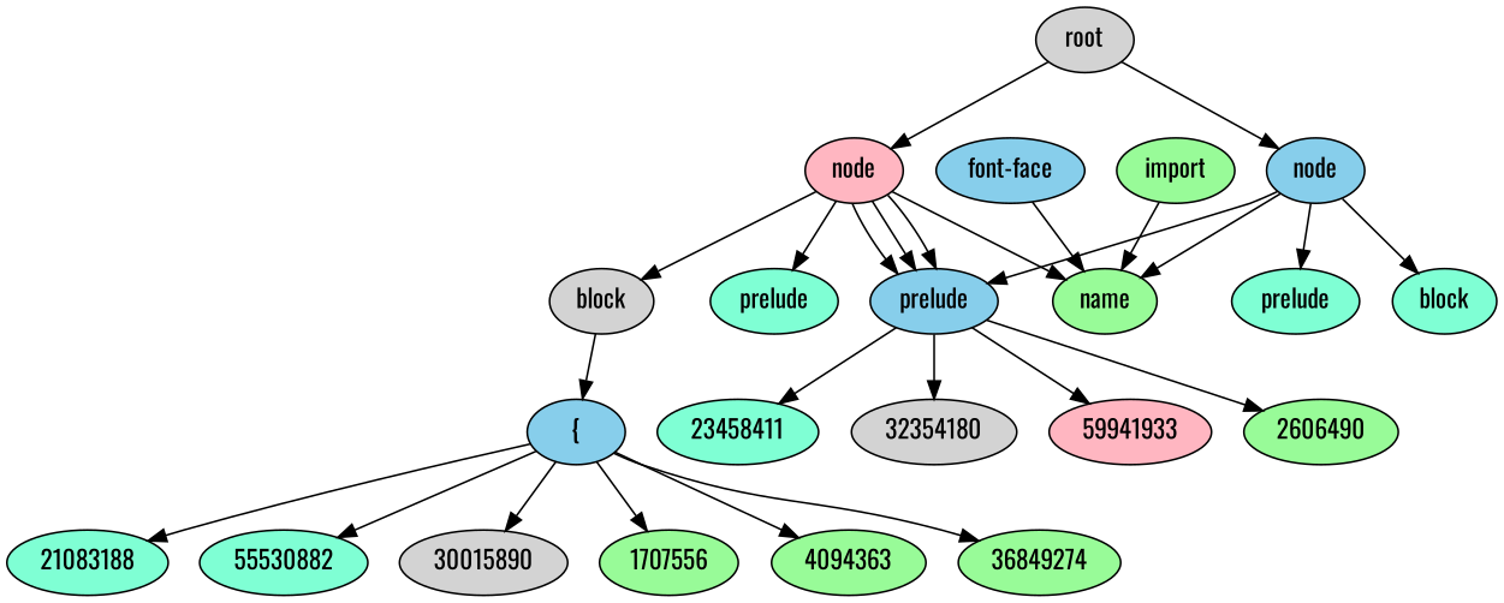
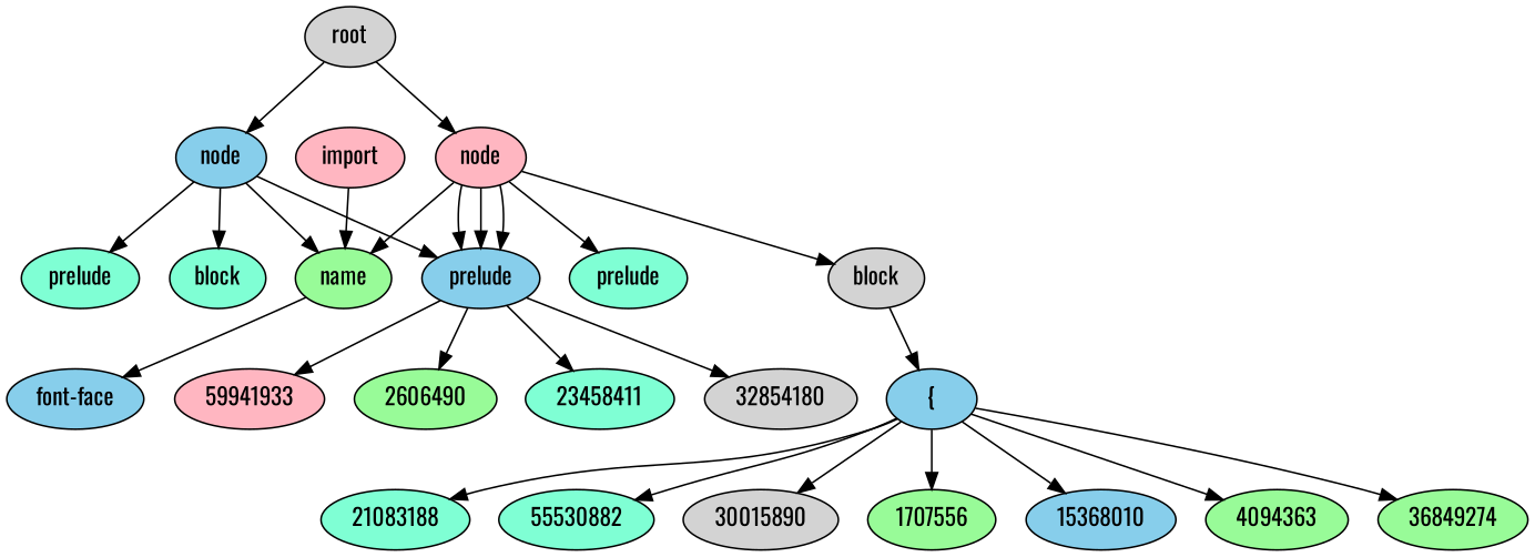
  digraph {
    fontname=Oswald
    node [fillcolor=aquamarine fontname=Oswald style=filled]
    edge [fontname=Oswald]
    n1 [fillcolor=lightgrey label=root]
    n2 [fillcolor=skyblue label="node"]
    n3 [fillcolor=lightpink label="node"]
    n4 [fillcolor=palegreen label=name]
    n5 [fillcolor=skyblue label=prelude]
    n6 [label=prelude]
    n7 [label=block]
    n8 [label=prelude]
    n9 [fillcolor=lightgrey label=block]
    n10 [fillcolor=skyblue label="font-face"]
-   32854180 [fillcolor=lightgrey label=32354180]
+   32854180 [fillcolor=lightgrey]
    59941933 [fillcolor=lightpink]
    2606490 [fillcolor=palegreen]
    23458411
-   n15 [fillcolor=palegreen label=import]
+   n15 [fillcolor=lightpink label=import]
    n16 [fillcolor=skyblue label="{"]
    n17 [label=21083188]
    55530882
    30015890 [fillcolor=lightgrey]
    1707556 [fillcolor=palegreen]
+   15368010 [fillcolor=skyblue]
    4094363 [fillcolor=palegreen]
    36849274 [fillcolor=palegreen]
    n1 -> n2
    n1 -> n3
    n2 -> n4
    n2 -> n5
    n2 -> n6
    n2 -> n7
    n3 -> n4
    n3 -> n5
    n3 -> n5
    n3 -> n5
    n3 -> n8
    n3 -> n9
-   n10 -> n4
+   n4 -> n10
    n5 -> 32854180
    n5 -> 59941933
    n5 -> 2606490
    n5 -> 23458411
    n9 -> n16
    n15 -> n4
    n16 -> n17
    n16 -> 55530882
    n16 -> 30015890
    n16 -> 1707556
+   n16 -> 15368010
    n16 -> 4094363
    n16 -> 36849274
  }
